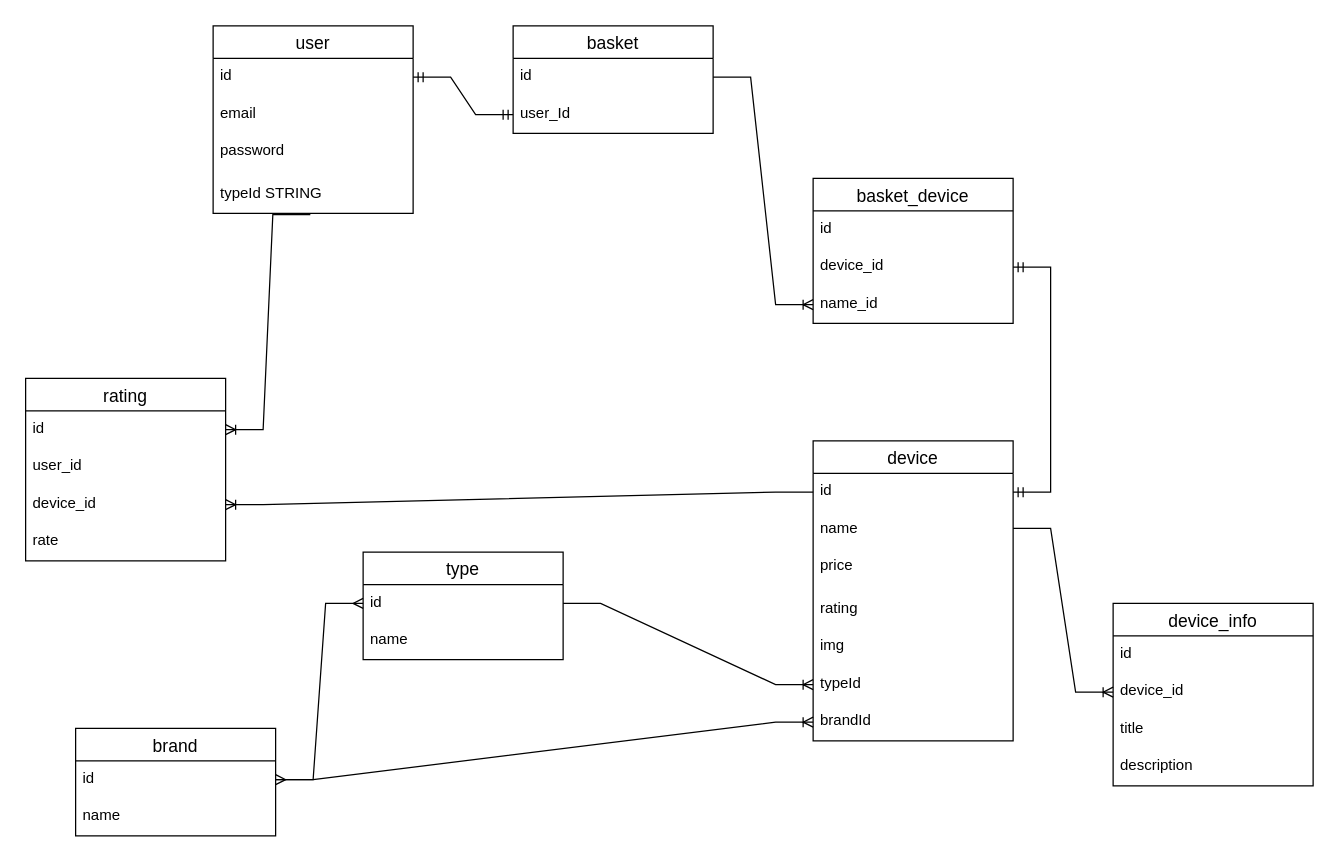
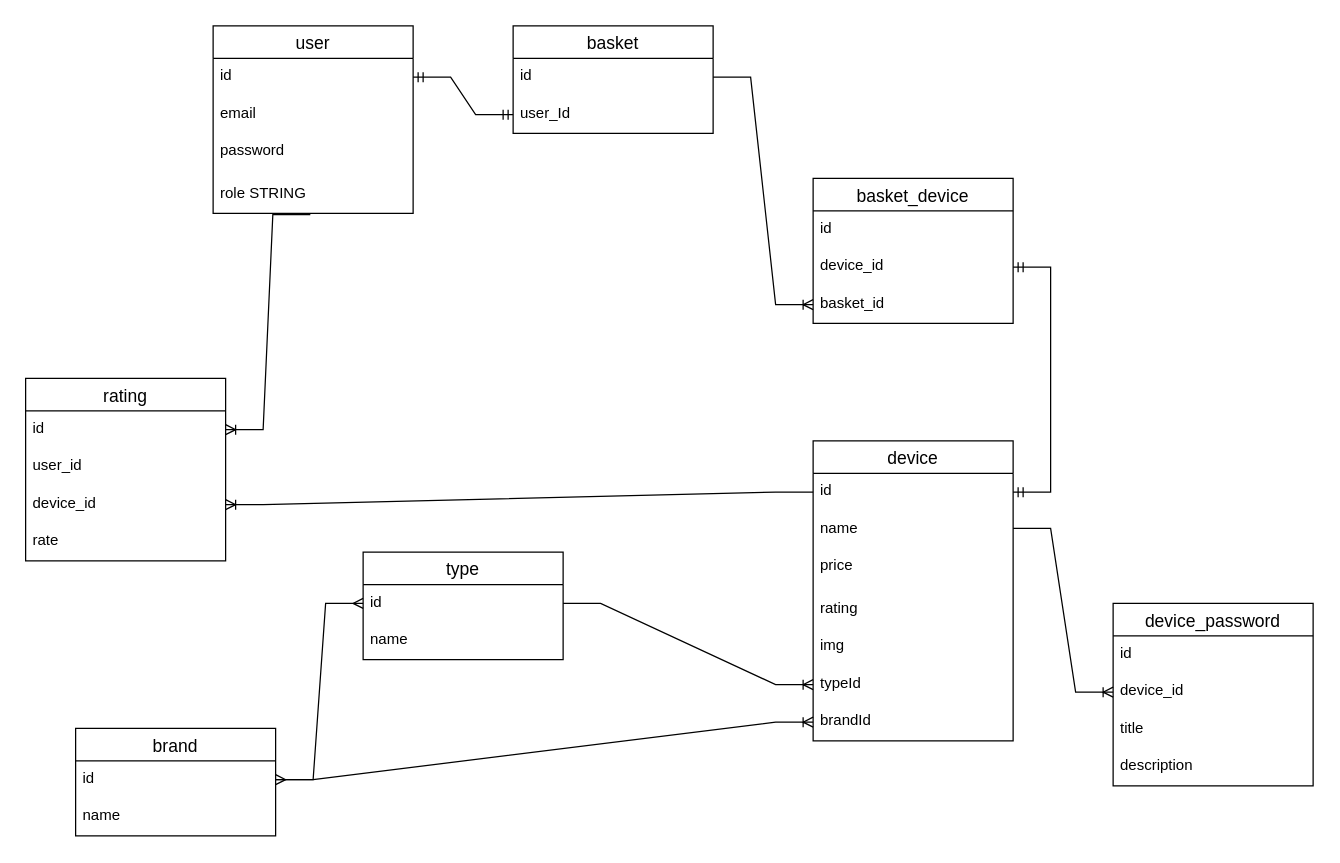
  <mxCell id="0" />
  <mxCell id="1" parent="0" />
  <mxCell id="2" value="user" style="swimlane;fontStyle=0;childLayout=stackLayout;horizontal=1;startSize=26;horizontalStack=0;resizeParent=1;resizeParentMax=0;resizeLast=0;collapsible=1;marginBottom=0;align=center;fontSize=14;" parent="1" vertex="1"><mxGeometry x="170" y="20" width="160" height="150" as="geometry"><mxRectangle x="40" y="80" width="70" height="30" as="alternateBounds" /></mxGeometry></mxCell>
  <mxCell id="3" value="id" style="text;strokeColor=none;fillColor=none;spacingLeft=4;spacingRight=4;overflow=hidden;rotatable=0;points=[[0,0.5],[1,0.5]];portConstraint=eastwest;fontSize=12;whiteSpace=wrap;html=1;" parent="2" vertex="1"><mxGeometry y="26" width="160" height="30" as="geometry" /></mxCell>
  <mxCell id="4" value="email" style="text;strokeColor=none;fillColor=none;spacingLeft=4;spacingRight=4;overflow=hidden;rotatable=0;points=[[0,0.5],[1,0.5]];portConstraint=eastwest;fontSize=12;whiteSpace=wrap;html=1;" parent="2" vertex="1"><mxGeometry y="56" width="160" height="30" as="geometry" /></mxCell>
  <mxCell id="5" value="password" style="text;strokeColor=none;fillColor=none;spacingLeft=4;spacingRight=4;overflow=hidden;rotatable=0;points=[[0,0.5],[1,0.5]];portConstraint=eastwest;fontSize=12;whiteSpace=wrap;html=1;" parent="2" vertex="1"><mxGeometry y="86" width="160" height="34" as="geometry" /></mxCell>
- <mxCell id="6" value="typeId STRING" style="text;strokeColor=none;fillColor=none;spacingLeft=4;spacingRight=4;overflow=hidden;rotatable=0;points=[[0,0.5],[1,0.5]];portConstraint=eastwest;fontSize=12;whiteSpace=wrap;html=1;" parent="2" vertex="1"><mxGeometry y="120" width="160" height="30" as="geometry" /></mxCell>
+ <mxCell id="6" value="role STRING" style="text;strokeColor=none;fillColor=none;spacingLeft=4;spacingRight=4;overflow=hidden;rotatable=0;points=[[0,0.5],[1,0.5]];portConstraint=eastwest;fontSize=12;whiteSpace=wrap;html=1;" parent="2" vertex="1"><mxGeometry y="120" width="160" height="30" as="geometry" /></mxCell>
  <mxCell id="7" value="basket" style="swimlane;fontStyle=0;childLayout=stackLayout;horizontal=1;startSize=26;horizontalStack=0;resizeParent=1;resizeParentMax=0;resizeLast=0;collapsible=1;marginBottom=0;align=center;fontSize=14;" parent="1" vertex="1"><mxGeometry x="410" y="20" width="160" height="86" as="geometry"><mxRectangle x="40" y="80" width="70" height="30" as="alternateBounds" /></mxGeometry></mxCell>
  <mxCell id="8" value="id" style="text;strokeColor=none;fillColor=none;spacingLeft=4;spacingRight=4;overflow=hidden;rotatable=0;points=[[0,0.5],[1,0.5]];portConstraint=eastwest;fontSize=12;whiteSpace=wrap;html=1;" parent="7" vertex="1"><mxGeometry y="26" width="160" height="30" as="geometry" /></mxCell>
  <mxCell id="9" value="user_Id" style="text;strokeColor=none;fillColor=none;spacingLeft=4;spacingRight=4;overflow=hidden;rotatable=0;points=[[0,0.5],[1,0.5]];portConstraint=eastwest;fontSize=12;whiteSpace=wrap;html=1;" parent="7" vertex="1"><mxGeometry y="56" width="160" height="30" as="geometry" /></mxCell>
  <mxCell id="10" value="" style="edgeStyle=entityRelationEdgeStyle;fontSize=12;html=1;endArrow=ERmandOne;startArrow=ERmandOne;rounded=0;entryX=0;entryY=0.5;entryDx=0;entryDy=0;exitX=1;exitY=0.5;exitDx=0;exitDy=0;" parent="1" source="3" target="9" edge="1"><mxGeometry width="100" height="100" relative="1" as="geometry"><mxPoint x="350" y="292" as="sourcePoint" /><mxPoint x="450" y="192" as="targetPoint" /></mxGeometry></mxCell>
  <mxCell id="11" value="device" style="swimlane;fontStyle=0;childLayout=stackLayout;horizontal=1;startSize=26;horizontalStack=0;resizeParent=1;resizeParentMax=0;resizeLast=0;collapsible=1;marginBottom=0;align=center;fontSize=14;" parent="1" vertex="1"><mxGeometry x="650" y="352" width="160" height="240" as="geometry"><mxRectangle x="40" y="80" width="70" height="30" as="alternateBounds" /></mxGeometry></mxCell>
  <mxCell id="12" value="id" style="text;strokeColor=none;fillColor=none;spacingLeft=4;spacingRight=4;overflow=hidden;rotatable=0;points=[[0,0.5],[1,0.5]];portConstraint=eastwest;fontSize=12;whiteSpace=wrap;html=1;" parent="11" vertex="1"><mxGeometry y="26" width="160" height="30" as="geometry" /></mxCell>
  <mxCell id="13" value="name" style="text;strokeColor=none;fillColor=none;spacingLeft=4;spacingRight=4;overflow=hidden;rotatable=0;points=[[0,0.5],[1,0.5]];portConstraint=eastwest;fontSize=12;whiteSpace=wrap;html=1;" parent="11" vertex="1"><mxGeometry y="56" width="160" height="30" as="geometry" /></mxCell>
  <mxCell id="14" value="price" style="text;strokeColor=none;fillColor=none;spacingLeft=4;spacingRight=4;overflow=hidden;rotatable=0;points=[[0,0.5],[1,0.5]];portConstraint=eastwest;fontSize=12;whiteSpace=wrap;html=1;" parent="11" vertex="1"><mxGeometry y="86" width="160" height="34" as="geometry" /></mxCell>
  <mxCell id="15" value="rating" style="text;strokeColor=none;fillColor=none;spacingLeft=4;spacingRight=4;overflow=hidden;rotatable=0;points=[[0,0.5],[1,0.5]];portConstraint=eastwest;fontSize=12;whiteSpace=wrap;html=1;" parent="11" vertex="1"><mxGeometry y="120" width="160" height="30" as="geometry" /></mxCell>
  <mxCell id="16" value="img" style="text;strokeColor=none;fillColor=none;spacingLeft=4;spacingRight=4;overflow=hidden;rotatable=0;points=[[0,0.5],[1,0.5]];portConstraint=eastwest;fontSize=12;whiteSpace=wrap;html=1;" parent="11" vertex="1"><mxGeometry y="150" width="160" height="30" as="geometry" /></mxCell>
  <mxCell id="17" value="typeId" style="text;strokeColor=none;fillColor=none;spacingLeft=4;spacingRight=4;overflow=hidden;rotatable=0;points=[[0,0.5],[1,0.5]];portConstraint=eastwest;fontSize=12;whiteSpace=wrap;html=1;" parent="11" vertex="1"><mxGeometry y="180" width="160" height="30" as="geometry" /></mxCell>
  <mxCell id="18" value="brandId" style="text;strokeColor=none;fillColor=none;spacingLeft=4;spacingRight=4;overflow=hidden;rotatable=0;points=[[0,0.5],[1,0.5]];portConstraint=eastwest;fontSize=12;whiteSpace=wrap;html=1;" parent="11" vertex="1"><mxGeometry y="210" width="160" height="30" as="geometry" /></mxCell>
  <mxCell id="19" value="type" style="swimlane;fontStyle=0;childLayout=stackLayout;horizontal=1;startSize=26;horizontalStack=0;resizeParent=1;resizeParentMax=0;resizeLast=0;collapsible=1;marginBottom=0;align=center;fontSize=14;" parent="1" vertex="1"><mxGeometry x="290" y="441" width="160" height="86" as="geometry" /></mxCell>
  <mxCell id="20" value="id" style="text;strokeColor=none;fillColor=none;spacingLeft=4;spacingRight=4;overflow=hidden;rotatable=0;points=[[0,0.5],[1,0.5]];portConstraint=eastwest;fontSize=12;whiteSpace=wrap;html=1;" parent="19" vertex="1"><mxGeometry y="26" width="160" height="30" as="geometry" /></mxCell>
  <mxCell id="21" value="name" style="text;strokeColor=none;fillColor=none;spacingLeft=4;spacingRight=4;overflow=hidden;rotatable=0;points=[[0,0.5],[1,0.5]];portConstraint=eastwest;fontSize=12;whiteSpace=wrap;html=1;" parent="19" vertex="1"><mxGeometry y="56" width="160" height="30" as="geometry" /></mxCell>
  <mxCell id="22" value="brand" style="swimlane;fontStyle=0;childLayout=stackLayout;horizontal=1;startSize=26;horizontalStack=0;resizeParent=1;resizeParentMax=0;resizeLast=0;collapsible=1;marginBottom=0;align=center;fontSize=14;" parent="1" vertex="1"><mxGeometry x="60" y="582" width="160" height="86" as="geometry" /></mxCell>
  <mxCell id="23" value="id" style="text;strokeColor=none;fillColor=none;spacingLeft=4;spacingRight=4;overflow=hidden;rotatable=0;points=[[0,0.5],[1,0.5]];portConstraint=eastwest;fontSize=12;whiteSpace=wrap;html=1;" parent="22" vertex="1"><mxGeometry y="26" width="160" height="30" as="geometry" /></mxCell>
  <mxCell id="24" value="name" style="text;strokeColor=none;fillColor=none;spacingLeft=4;spacingRight=4;overflow=hidden;rotatable=0;points=[[0,0.5],[1,0.5]];portConstraint=eastwest;fontSize=12;whiteSpace=wrap;html=1;" parent="22" vertex="1"><mxGeometry y="56" width="160" height="30" as="geometry" /></mxCell>
  <mxCell id="25" value="" style="edgeStyle=entityRelationEdgeStyle;fontSize=12;html=1;endArrow=ERoneToMany;rounded=0;entryX=0;entryY=0.5;entryDx=0;entryDy=0;" parent="1" source="20" target="17" edge="1"><mxGeometry width="100" height="100" relative="1" as="geometry"><mxPoint x="550" y="342" as="sourcePoint" /><mxPoint x="590" y="362" as="targetPoint" /></mxGeometry></mxCell>
  <mxCell id="26" value="" style="edgeStyle=entityRelationEdgeStyle;fontSize=12;html=1;endArrow=ERoneToMany;rounded=0;exitX=1;exitY=0.5;exitDx=0;exitDy=0;" parent="1" source="23" target="18" edge="1"><mxGeometry width="100" height="100" relative="1" as="geometry"><mxPoint x="510" y="642" as="sourcePoint" /><mxPoint x="610" y="542" as="targetPoint" /></mxGeometry></mxCell>
  <mxCell id="27" value="" style="edgeStyle=entityRelationEdgeStyle;fontSize=12;html=1;endArrow=ERmany;startArrow=ERmany;rounded=0;entryX=0;entryY=0.5;entryDx=0;entryDy=0;exitX=1;exitY=0.5;exitDx=0;exitDy=0;" parent="1" source="23" target="20" edge="1"><mxGeometry width="100" height="100" relative="1" as="geometry"><mxPoint x="160" y="532" as="sourcePoint" /><mxPoint x="260" y="432" as="targetPoint" /></mxGeometry></mxCell>
- <mxCell id="28" value="device_info" style="swimlane;fontStyle=0;childLayout=stackLayout;horizontal=1;startSize=26;horizontalStack=0;resizeParent=1;resizeParentMax=0;resizeLast=0;collapsible=1;marginBottom=0;align=center;fontSize=14;" parent="1" vertex="1"><mxGeometry x="890" y="482" width="160" height="146" as="geometry" /></mxCell>
+ <mxCell id="28" value="device_password" style="swimlane;fontStyle=0;childLayout=stackLayout;horizontal=1;startSize=26;horizontalStack=0;resizeParent=1;resizeParentMax=0;resizeLast=0;collapsible=1;marginBottom=0;align=center;fontSize=14;" parent="1" vertex="1"><mxGeometry x="890" y="482" width="160" height="146" as="geometry" /></mxCell>
  <mxCell id="29" value="id" style="text;strokeColor=none;fillColor=none;spacingLeft=4;spacingRight=4;overflow=hidden;rotatable=0;points=[[0,0.5],[1,0.5]];portConstraint=eastwest;fontSize=12;whiteSpace=wrap;html=1;" parent="28" vertex="1"><mxGeometry y="26" width="160" height="30" as="geometry" /></mxCell>
  <mxCell id="30" value="device_id" style="text;strokeColor=none;fillColor=none;spacingLeft=4;spacingRight=4;overflow=hidden;rotatable=0;points=[[0,0.5],[1,0.5]];portConstraint=eastwest;fontSize=12;whiteSpace=wrap;html=1;" parent="28" vertex="1"><mxGeometry y="56" width="160" height="30" as="geometry" /></mxCell>
  <mxCell id="31" value="title" style="text;strokeColor=none;fillColor=none;spacingLeft=4;spacingRight=4;overflow=hidden;rotatable=0;points=[[0,0.5],[1,0.5]];portConstraint=eastwest;fontSize=12;whiteSpace=wrap;html=1;" parent="28" vertex="1"><mxGeometry y="86" width="160" height="30" as="geometry" /></mxCell>
  <mxCell id="32" value="description" style="text;strokeColor=none;fillColor=none;spacingLeft=4;spacingRight=4;overflow=hidden;rotatable=0;points=[[0,0.5],[1,0.5]];portConstraint=eastwest;fontSize=12;whiteSpace=wrap;html=1;" parent="28" vertex="1"><mxGeometry y="116" width="160" height="30" as="geometry" /></mxCell>
  <mxCell id="33" value="" style="edgeStyle=entityRelationEdgeStyle;fontSize=12;html=1;endArrow=ERoneToMany;rounded=0;exitX=1;exitY=0.5;exitDx=0;exitDy=0;entryX=0;entryY=0.5;entryDx=0;entryDy=0;" parent="1" target="30" edge="1"><mxGeometry width="100" height="100" relative="1" as="geometry"><mxPoint x="810" y="422" as="sourcePoint" /><mxPoint x="870" y="562" as="targetPoint" /><Array as="points"><mxPoint x="830" y="582" /></Array></mxGeometry></mxCell>
  <mxCell id="34" value="basket_device" style="swimlane;fontStyle=0;childLayout=stackLayout;horizontal=1;startSize=26;horizontalStack=0;resizeParent=1;resizeParentMax=0;resizeLast=0;collapsible=1;marginBottom=0;align=center;fontSize=14;" parent="1" vertex="1"><mxGeometry x="650" y="142" width="160" height="116" as="geometry" /></mxCell>
  <mxCell id="35" value="id" style="text;strokeColor=none;fillColor=none;spacingLeft=4;spacingRight=4;overflow=hidden;rotatable=0;points=[[0,0.5],[1,0.5]];portConstraint=eastwest;fontSize=12;whiteSpace=wrap;html=1;" parent="34" vertex="1"><mxGeometry y="26" width="160" height="30" as="geometry" /></mxCell>
  <mxCell id="36" value="device_id" style="text;strokeColor=none;fillColor=none;spacingLeft=4;spacingRight=4;overflow=hidden;rotatable=0;points=[[0,0.5],[1,0.5]];portConstraint=eastwest;fontSize=12;whiteSpace=wrap;html=1;" parent="34" vertex="1"><mxGeometry y="56" width="160" height="30" as="geometry" /></mxCell>
- <mxCell id="37" value="name_id" style="text;strokeColor=none;fillColor=none;spacingLeft=4;spacingRight=4;overflow=hidden;rotatable=0;points=[[0,0.5],[1,0.5]];portConstraint=eastwest;fontSize=12;whiteSpace=wrap;html=1;" parent="34" vertex="1"><mxGeometry y="86" width="160" height="30" as="geometry" /></mxCell>
+ <mxCell id="37" value="basket_id" style="text;strokeColor=none;fillColor=none;spacingLeft=4;spacingRight=4;overflow=hidden;rotatable=0;points=[[0,0.5],[1,0.5]];portConstraint=eastwest;fontSize=12;whiteSpace=wrap;html=1;" parent="34" vertex="1"><mxGeometry y="86" width="160" height="30" as="geometry" /></mxCell>
  <mxCell id="38" value="" style="edgeStyle=entityRelationEdgeStyle;fontSize=12;html=1;endArrow=ERoneToMany;rounded=0;exitX=1;exitY=0.5;exitDx=0;exitDy=0;entryX=0;entryY=0.5;entryDx=0;entryDy=0;" parent="1" source="8" target="37" edge="1"><mxGeometry width="100" height="100" relative="1" as="geometry"><mxPoint x="460" y="302" as="sourcePoint" /><mxPoint x="560" y="202" as="targetPoint" /></mxGeometry></mxCell>
  <mxCell id="39" value="" style="edgeStyle=entityRelationEdgeStyle;fontSize=12;html=1;endArrow=ERmandOne;startArrow=ERmandOne;rounded=0;exitX=1;exitY=0.5;exitDx=0;exitDy=0;entryX=1;entryY=0.5;entryDx=0;entryDy=0;" parent="1" source="12" target="36" edge="1"><mxGeometry width="100" height="100" relative="1" as="geometry"><mxPoint x="510" y="402" as="sourcePoint" /><mxPoint x="610" y="302" as="targetPoint" /></mxGeometry></mxCell>
  <mxCell id="40" value="rating" style="swimlane;fontStyle=0;childLayout=stackLayout;horizontal=1;startSize=26;horizontalStack=0;resizeParent=1;resizeParentMax=0;resizeLast=0;collapsible=1;marginBottom=0;align=center;fontSize=14;" parent="1" vertex="1"><mxGeometry x="20" y="302" width="160" height="146" as="geometry" /></mxCell>
  <mxCell id="41" value="id" style="text;strokeColor=none;fillColor=none;spacingLeft=4;spacingRight=4;overflow=hidden;rotatable=0;points=[[0,0.5],[1,0.5]];portConstraint=eastwest;fontSize=12;whiteSpace=wrap;html=1;" parent="40" vertex="1"><mxGeometry y="26" width="160" height="30" as="geometry" /></mxCell>
  <mxCell id="42" value="user_id" style="text;strokeColor=none;fillColor=none;spacingLeft=4;spacingRight=4;overflow=hidden;rotatable=0;points=[[0,0.5],[1,0.5]];portConstraint=eastwest;fontSize=12;whiteSpace=wrap;html=1;" parent="40" vertex="1"><mxGeometry y="56" width="160" height="30" as="geometry" /></mxCell>
  <mxCell id="43" value="device_id" style="text;strokeColor=none;fillColor=none;spacingLeft=4;spacingRight=4;overflow=hidden;rotatable=0;points=[[0,0.5],[1,0.5]];portConstraint=eastwest;fontSize=12;whiteSpace=wrap;html=1;" parent="40" vertex="1"><mxGeometry y="86" width="160" height="30" as="geometry" /></mxCell>
  <mxCell id="44" value="rate" style="text;strokeColor=none;fillColor=none;spacingLeft=4;spacingRight=4;overflow=hidden;rotatable=0;points=[[0,0.5],[1,0.5]];portConstraint=eastwest;fontSize=12;whiteSpace=wrap;html=1;" parent="40" vertex="1"><mxGeometry y="116" width="160" height="30" as="geometry" /></mxCell>
  <mxCell id="45" value="" style="edgeStyle=entityRelationEdgeStyle;fontSize=12;html=1;endArrow=ERoneToMany;rounded=0;exitX=0.486;exitY=1.033;exitDx=0;exitDy=0;exitPerimeter=0;" parent="1" source="6" target="41" edge="1"><mxGeometry width="100" height="100" relative="1" as="geometry"><mxPoint x="450" y="762" as="sourcePoint" /><mxPoint x="550" y="662" as="targetPoint" /></mxGeometry></mxCell>
  <mxCell id="46" value="" style="edgeStyle=entityRelationEdgeStyle;fontSize=12;html=1;endArrow=ERoneToMany;rounded=0;entryX=1;entryY=0.5;entryDx=0;entryDy=0;exitX=0;exitY=0.5;exitDx=0;exitDy=0;" parent="1" source="12" target="43" edge="1"><mxGeometry width="100" height="100" relative="1" as="geometry"><mxPoint x="530" y="222" as="sourcePoint" /><mxPoint x="240" y="433" as="targetPoint" /></mxGeometry></mxCell>
